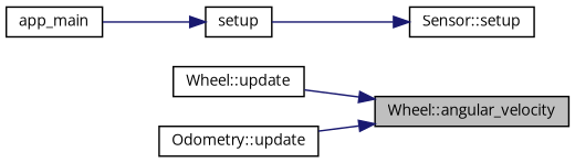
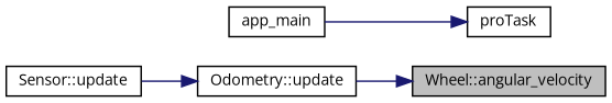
  digraph {
    fontname="Open Sans"
    rankdir=RL
    node [color=black fillcolor=white fontname="Open Sans" fontsize=10 shape=record style=filled]
    edge [color=midnightblue dir=back fontname="Open Sans" fontsize=10 labelfontname=Helvetica labelfontsize=10 style=solid]
    n1 [fillcolor=grey75 fontcolor=black height=0.2 label="Wheel::angular_velocity" width=0.4]
-   n2 [height=0.2 label="Wheel::update" width=0.4]
    n3 [height=0.2 label="Odometry::update" width=0.4]
-   n5 [height=0.2 label=setup width=0.4]
+   n4 [height=0.2 label="Sensor::update" width=0.4]
+   n5 [height=0.2 label=proTask width=0.4]
    n6 [height=0.2 label=app_main width=0.4]
-   n7 [height=0.2 label="Sensor::setup" width=0.4]
-   n1 -> n2
    n1 -> n3
+   n3 -> n4
    n5 -> n6
-   n7 -> n5
  }
